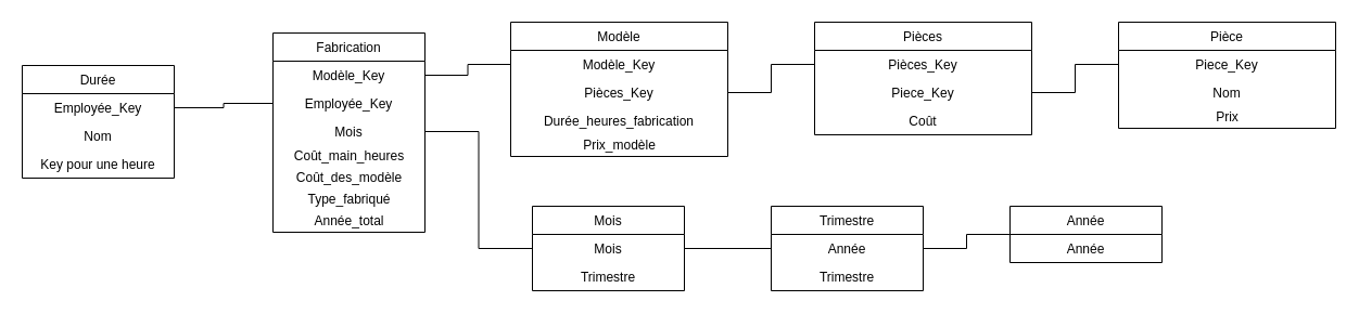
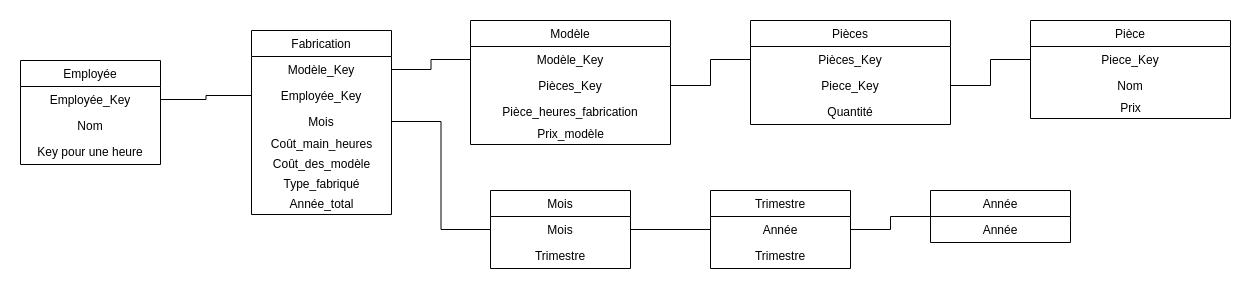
  <mxCell id="0" />
  <mxCell id="1" parent="0" />
  <mxCell id="2" value="Fabrication" style="swimlane;fontStyle=0;childLayout=stackLayout;horizontal=1;startSize=26;fillColor=none;horizontalStack=0;resizeParent=1;resizeParentMax=0;resizeLast=0;collapsible=1;marginBottom=0;align=center;fontSize=12;" parent="1" vertex="1"><mxGeometry x="251" y="30" width="140" height="184" as="geometry"><mxRectangle x="344" y="210" width="90" height="26" as="alternateBounds" /></mxGeometry></mxCell>
  <mxCell id="3" value="Modèle_Key" style="text;strokeColor=none;fillColor=none;align=center;verticalAlign=top;spacingLeft=4;spacingRight=4;overflow=hidden;rotatable=0;points=[[0,0.5],[1,0.5]];portConstraint=eastwest;fontSize=12;" parent="2" vertex="1"><mxGeometry y="26" width="140" height="26" as="geometry" /></mxCell>
  <mxCell id="4" value="Employée_Key" style="text;strokeColor=none;fillColor=none;align=center;verticalAlign=top;spacingLeft=4;spacingRight=4;overflow=hidden;rotatable=0;points=[[0,0.5],[1,0.5]];portConstraint=eastwest;fontSize=12;" parent="2" vertex="1"><mxGeometry y="52" width="140" height="26" as="geometry" /></mxCell>
  <mxCell id="5" value="Mois" style="text;strokeColor=none;fillColor=none;align=center;verticalAlign=top;spacingLeft=4;spacingRight=4;overflow=hidden;rotatable=0;points=[[0,0.5],[1,0.5]];portConstraint=eastwest;fontSize=12;" parent="2" vertex="1"><mxGeometry y="78" width="140" height="26" as="geometry" /></mxCell>
  <mxCell id="6" value="Coût_main_heures" style="text;html=1;align=center;verticalAlign=middle;resizable=0;points=[];autosize=1;strokeColor=none;fontSize=12;" parent="2" vertex="1"><mxGeometry y="104" width="140" height="20" as="geometry" /></mxCell>
  <mxCell id="7" value="Coût_des_modèle" style="text;html=1;align=center;verticalAlign=middle;resizable=0;points=[];autosize=1;strokeColor=none;fontSize=12;" parent="2" vertex="1"><mxGeometry y="124" width="140" height="20" as="geometry" /></mxCell>
  <mxCell id="8" value="Type_fabriqué" style="text;html=1;align=center;verticalAlign=middle;resizable=0;points=[];autosize=1;strokeColor=none;fontSize=12;" parent="2" vertex="1"><mxGeometry y="144" width="140" height="20" as="geometry" /></mxCell>
  <mxCell id="9" value="Année_total" style="text;html=1;align=center;verticalAlign=middle;resizable=0;points=[];autosize=1;strokeColor=none;fontSize=12;" parent="2" vertex="1"><mxGeometry y="164" width="140" height="20" as="geometry" /></mxCell>
- <mxCell id="10" value="Durée" style="swimlane;fontStyle=0;childLayout=stackLayout;horizontal=1;startSize=26;fillColor=none;horizontalStack=0;resizeParent=1;resizeParentMax=0;resizeLast=0;collapsible=1;marginBottom=0;align=center;" parent="1" vertex="1"><mxGeometry x="20" y="60" width="140" height="104" as="geometry" /></mxCell>
+ <mxCell id="10" value="Employée" style="swimlane;fontStyle=0;childLayout=stackLayout;horizontal=1;startSize=26;fillColor=none;horizontalStack=0;resizeParent=1;resizeParentMax=0;resizeLast=0;collapsible=1;marginBottom=0;align=center;" parent="1" vertex="1"><mxGeometry x="20" y="60" width="140" height="104" as="geometry" /></mxCell>
  <mxCell id="11" value="Employée_Key" style="text;strokeColor=none;fillColor=none;align=center;verticalAlign=top;spacingLeft=4;spacingRight=4;overflow=hidden;rotatable=0;points=[[0,0.5],[1,0.5]];portConstraint=eastwest;" parent="10" vertex="1"><mxGeometry y="26" width="140" height="26" as="geometry" /></mxCell>
  <mxCell id="12" value="Nom" style="text;strokeColor=none;fillColor=none;align=center;verticalAlign=top;spacingLeft=4;spacingRight=4;overflow=hidden;rotatable=0;points=[[0,0.5],[1,0.5]];portConstraint=eastwest;" parent="10" vertex="1"><mxGeometry y="52" width="140" height="26" as="geometry" /></mxCell>
  <mxCell id="13" value="Key pour une heure" style="text;strokeColor=none;fillColor=none;align=center;verticalAlign=top;spacingLeft=4;spacingRight=4;overflow=hidden;rotatable=0;points=[[0,0.5],[1,0.5]];portConstraint=eastwest;" parent="10" vertex="1"><mxGeometry y="78" width="140" height="26" as="geometry" /></mxCell>
  <mxCell id="14" style="edgeStyle=orthogonalEdgeStyle;rounded=0;orthogonalLoop=1;jettySize=auto;html=1;exitX=1;exitY=0.5;exitDx=0;exitDy=0;entryX=0;entryY=0.5;entryDx=0;entryDy=0;endArrow=none;endFill=0;" parent="1" source="11" target="4" edge="1"><mxGeometry relative="1" as="geometry" /></mxCell>
  <mxCell id="15" value="" style="edgeStyle=orthogonalEdgeStyle;rounded=0;orthogonalLoop=1;jettySize=auto;html=1;entryX=0;entryY=0.5;entryDx=0;entryDy=0;exitX=1;exitY=0.5;exitDx=0;exitDy=0;endArrow=none;endFill=0;" edge="1" parent="1" source="18" target="24"><mxGeometry relative="1" as="geometry" /></mxCell>
  <mxCell id="16" value="Modèle" style="swimlane;fontStyle=0;childLayout=stackLayout;horizontal=1;startSize=26;fillColor=none;horizontalStack=0;resizeParent=1;resizeParentMax=0;resizeLast=0;collapsible=1;marginBottom=0;align=center;" parent="1" vertex="1"><mxGeometry x="470" y="20" width="200" height="124" as="geometry" /></mxCell>
  <mxCell id="17" value="Modèle_Key" style="text;strokeColor=none;fillColor=none;align=center;verticalAlign=top;spacingLeft=4;spacingRight=4;overflow=hidden;rotatable=0;points=[[0,0.5],[1,0.5]];portConstraint=eastwest;" parent="16" vertex="1"><mxGeometry y="26" width="200" height="26" as="geometry" /></mxCell>
  <mxCell id="18" value="Pièces_Key" style="text;strokeColor=none;fillColor=none;align=center;verticalAlign=top;spacingLeft=4;spacingRight=4;overflow=hidden;rotatable=0;points=[[0,0.5],[1,0.5]];portConstraint=eastwest;" parent="16" vertex="1"><mxGeometry y="52" width="200" height="26" as="geometry" /></mxCell>
- <mxCell id="19" value="Durée_heures_fabrication" style="text;strokeColor=none;fillColor=none;align=center;verticalAlign=top;spacingLeft=4;spacingRight=4;overflow=hidden;rotatable=0;points=[[0,0.5],[1,0.5]];portConstraint=eastwest;" parent="16" vertex="1"><mxGeometry y="78" width="200" height="26" as="geometry" /></mxCell>
+ <mxCell id="19" value="Pièce_heures_fabrication" style="text;strokeColor=none;fillColor=none;align=center;verticalAlign=top;spacingLeft=4;spacingRight=4;overflow=hidden;rotatable=0;points=[[0,0.5],[1,0.5]];portConstraint=eastwest;" parent="16" vertex="1"><mxGeometry y="78" width="200" height="26" as="geometry" /></mxCell>
  <mxCell id="20" value="Prix_modèle" style="text;html=1;align=center;verticalAlign=middle;resizable=0;points=[];autosize=1;strokeColor=none;" parent="16" vertex="1"><mxGeometry y="104" width="200" height="20" as="geometry" /></mxCell>
  <mxCell id="21" style="edgeStyle=orthogonalEdgeStyle;rounded=0;orthogonalLoop=1;jettySize=auto;html=1;exitX=1;exitY=0.5;exitDx=0;exitDy=0;entryX=0;entryY=0.5;entryDx=0;entryDy=0;endArrow=none;endFill=0;" parent="1" source="3" target="17" edge="1"><mxGeometry relative="1" as="geometry" /></mxCell>
  <mxCell id="22" value="" style="edgeStyle=orthogonalEdgeStyle;rounded=0;orthogonalLoop=1;jettySize=auto;html=1;exitX=1;exitY=0.5;exitDx=0;exitDy=0;entryX=0;entryY=0.5;entryDx=0;entryDy=0;endArrow=none;endFill=0;" edge="1" parent="1" source="25" target="28"><mxGeometry relative="1" as="geometry" /></mxCell>
  <mxCell id="23" value="Pièces" style="swimlane;fontStyle=0;childLayout=stackLayout;horizontal=1;startSize=26;fillColor=none;horizontalStack=0;resizeParent=1;resizeParentMax=0;resizeLast=0;collapsible=1;marginBottom=0;align=center;" vertex="1" parent="1"><mxGeometry x="750" y="20" width="200" height="104" as="geometry" /></mxCell>
  <mxCell id="24" value="Pièces_Key" style="text;strokeColor=none;fillColor=none;align=center;verticalAlign=top;spacingLeft=4;spacingRight=4;overflow=hidden;rotatable=0;points=[[0,0.5],[1,0.5]];portConstraint=eastwest;" vertex="1" parent="23"><mxGeometry y="26" width="200" height="26" as="geometry" /></mxCell>
  <mxCell id="25" value="Piece_Key" style="text;strokeColor=none;fillColor=none;align=center;verticalAlign=top;spacingLeft=4;spacingRight=4;overflow=hidden;rotatable=0;points=[[0,0.5],[1,0.5]];portConstraint=eastwest;" vertex="1" parent="23"><mxGeometry y="52" width="200" height="26" as="geometry" /></mxCell>
- <mxCell id="26" value="Coût" style="text;strokeColor=none;fillColor=none;align=center;verticalAlign=top;spacingLeft=4;spacingRight=4;overflow=hidden;rotatable=0;points=[[0,0.5],[1,0.5]];portConstraint=eastwest;" vertex="1" parent="23"><mxGeometry y="78" width="200" height="26" as="geometry" /></mxCell>
+ <mxCell id="26" value="Quantité" style="text;strokeColor=none;fillColor=none;align=center;verticalAlign=top;spacingLeft=4;spacingRight=4;overflow=hidden;rotatable=0;points=[[0,0.5],[1,0.5]];portConstraint=eastwest;" vertex="1" parent="23"><mxGeometry y="78" width="200" height="26" as="geometry" /></mxCell>
  <mxCell id="27" value="Pièce" style="swimlane;fontStyle=0;childLayout=stackLayout;horizontal=1;startSize=26;fillColor=none;horizontalStack=0;resizeParent=1;resizeParentMax=0;resizeLast=0;collapsible=1;marginBottom=0;align=center;" vertex="1" parent="1"><mxGeometry x="1030" y="20" width="200" height="98" as="geometry" /></mxCell>
  <mxCell id="28" value="Piece_Key" style="text;strokeColor=none;fillColor=none;align=center;verticalAlign=top;spacingLeft=4;spacingRight=4;overflow=hidden;rotatable=0;points=[[0,0.5],[1,0.5]];portConstraint=eastwest;" vertex="1" parent="27"><mxGeometry y="26" width="200" height="26" as="geometry" /></mxCell>
  <mxCell id="29" value="Nom" style="text;strokeColor=none;fillColor=none;align=center;verticalAlign=top;spacingLeft=4;spacingRight=4;overflow=hidden;rotatable=0;points=[[0,0.5],[1,0.5]];portConstraint=eastwest;" vertex="1" parent="27"><mxGeometry y="52" width="200" height="26" as="geometry" /></mxCell>
  <mxCell id="30" value="Prix" style="text;html=1;align=center;verticalAlign=middle;resizable=0;points=[];autosize=1;strokeColor=none;" vertex="1" parent="27"><mxGeometry y="78" width="200" height="20" as="geometry" /></mxCell>
  <mxCell id="31" value="" style="edgeStyle=orthogonalEdgeStyle;rounded=0;orthogonalLoop=1;jettySize=auto;html=1;endArrow=none;endFill=0;exitX=1;exitY=0.5;exitDx=0;exitDy=0;entryX=0;entryY=0.5;entryDx=0;entryDy=0;" edge="1" parent="1" source="5" target="34"><mxGeometry relative="1" as="geometry"><mxPoint x="410" y="229" as="sourcePoint" /></mxGeometry></mxCell>
  <mxCell id="32" value="" style="edgeStyle=orthogonalEdgeStyle;rounded=0;orthogonalLoop=1;jettySize=auto;html=1;endArrow=none;endFill=0;" edge="1" parent="1" source="33" target="37"><mxGeometry relative="1" as="geometry" /></mxCell>
  <mxCell id="33" value="Mois" style="swimlane;fontStyle=0;childLayout=stackLayout;horizontal=1;startSize=26;fillColor=none;horizontalStack=0;resizeParent=1;resizeParentMax=0;resizeLast=0;collapsible=1;marginBottom=0;align=center;" vertex="1" parent="1"><mxGeometry x="490" y="190" width="140" height="78" as="geometry"><mxRectangle x="344" y="210" width="90" height="26" as="alternateBounds" /></mxGeometry></mxCell>
  <mxCell id="34" value="Mois" style="text;strokeColor=none;fillColor=none;align=center;verticalAlign=top;spacingLeft=4;spacingRight=4;overflow=hidden;rotatable=0;points=[[0,0.5],[1,0.5]];portConstraint=eastwest;" vertex="1" parent="33"><mxGeometry y="26" width="140" height="26" as="geometry" /></mxCell>
  <mxCell id="35" value="Trimestre" style="text;strokeColor=none;fillColor=none;align=center;verticalAlign=top;spacingLeft=4;spacingRight=4;overflow=hidden;rotatable=0;points=[[0,0.5],[1,0.5]];portConstraint=eastwest;" vertex="1" parent="33"><mxGeometry y="52" width="140" height="26" as="geometry" /></mxCell>
  <mxCell id="36" value="" style="edgeStyle=orthogonalEdgeStyle;rounded=0;orthogonalLoop=1;jettySize=auto;html=1;endArrow=none;endFill=0;" edge="1" parent="1" source="37" target="40"><mxGeometry relative="1" as="geometry" /></mxCell>
  <mxCell id="37" value="Trimestre" style="swimlane;fontStyle=0;childLayout=stackLayout;horizontal=1;startSize=26;fillColor=none;horizontalStack=0;resizeParent=1;resizeParentMax=0;resizeLast=0;collapsible=1;marginBottom=0;align=center;" vertex="1" parent="1"><mxGeometry x="710" y="190" width="140" height="78" as="geometry"><mxRectangle x="344" y="210" width="90" height="26" as="alternateBounds" /></mxGeometry></mxCell>
  <mxCell id="38" value="Année" style="text;strokeColor=none;fillColor=none;align=center;verticalAlign=top;spacingLeft=4;spacingRight=4;overflow=hidden;rotatable=0;points=[[0,0.5],[1,0.5]];portConstraint=eastwest;" vertex="1" parent="37"><mxGeometry y="26" width="140" height="26" as="geometry" /></mxCell>
  <mxCell id="39" value="Trimestre" style="text;strokeColor=none;fillColor=none;align=center;verticalAlign=top;spacingLeft=4;spacingRight=4;overflow=hidden;rotatable=0;points=[[0,0.5],[1,0.5]];portConstraint=eastwest;" vertex="1" parent="37"><mxGeometry y="52" width="140" height="26" as="geometry" /></mxCell>
  <mxCell id="40" value="Année" style="swimlane;fontStyle=0;childLayout=stackLayout;horizontal=1;startSize=26;fillColor=none;horizontalStack=0;resizeParent=1;resizeParentMax=0;resizeLast=0;collapsible=1;marginBottom=0;align=center;" vertex="1" parent="1"><mxGeometry x="930" y="190" width="140" height="52" as="geometry"><mxRectangle x="344" y="210" width="90" height="26" as="alternateBounds" /></mxGeometry></mxCell>
  <mxCell id="41" value="Année" style="text;strokeColor=none;fillColor=none;align=center;verticalAlign=top;spacingLeft=4;spacingRight=4;overflow=hidden;rotatable=0;points=[[0,0.5],[1,0.5]];portConstraint=eastwest;" vertex="1" parent="40"><mxGeometry y="26" width="140" height="26" as="geometry" /></mxCell>
